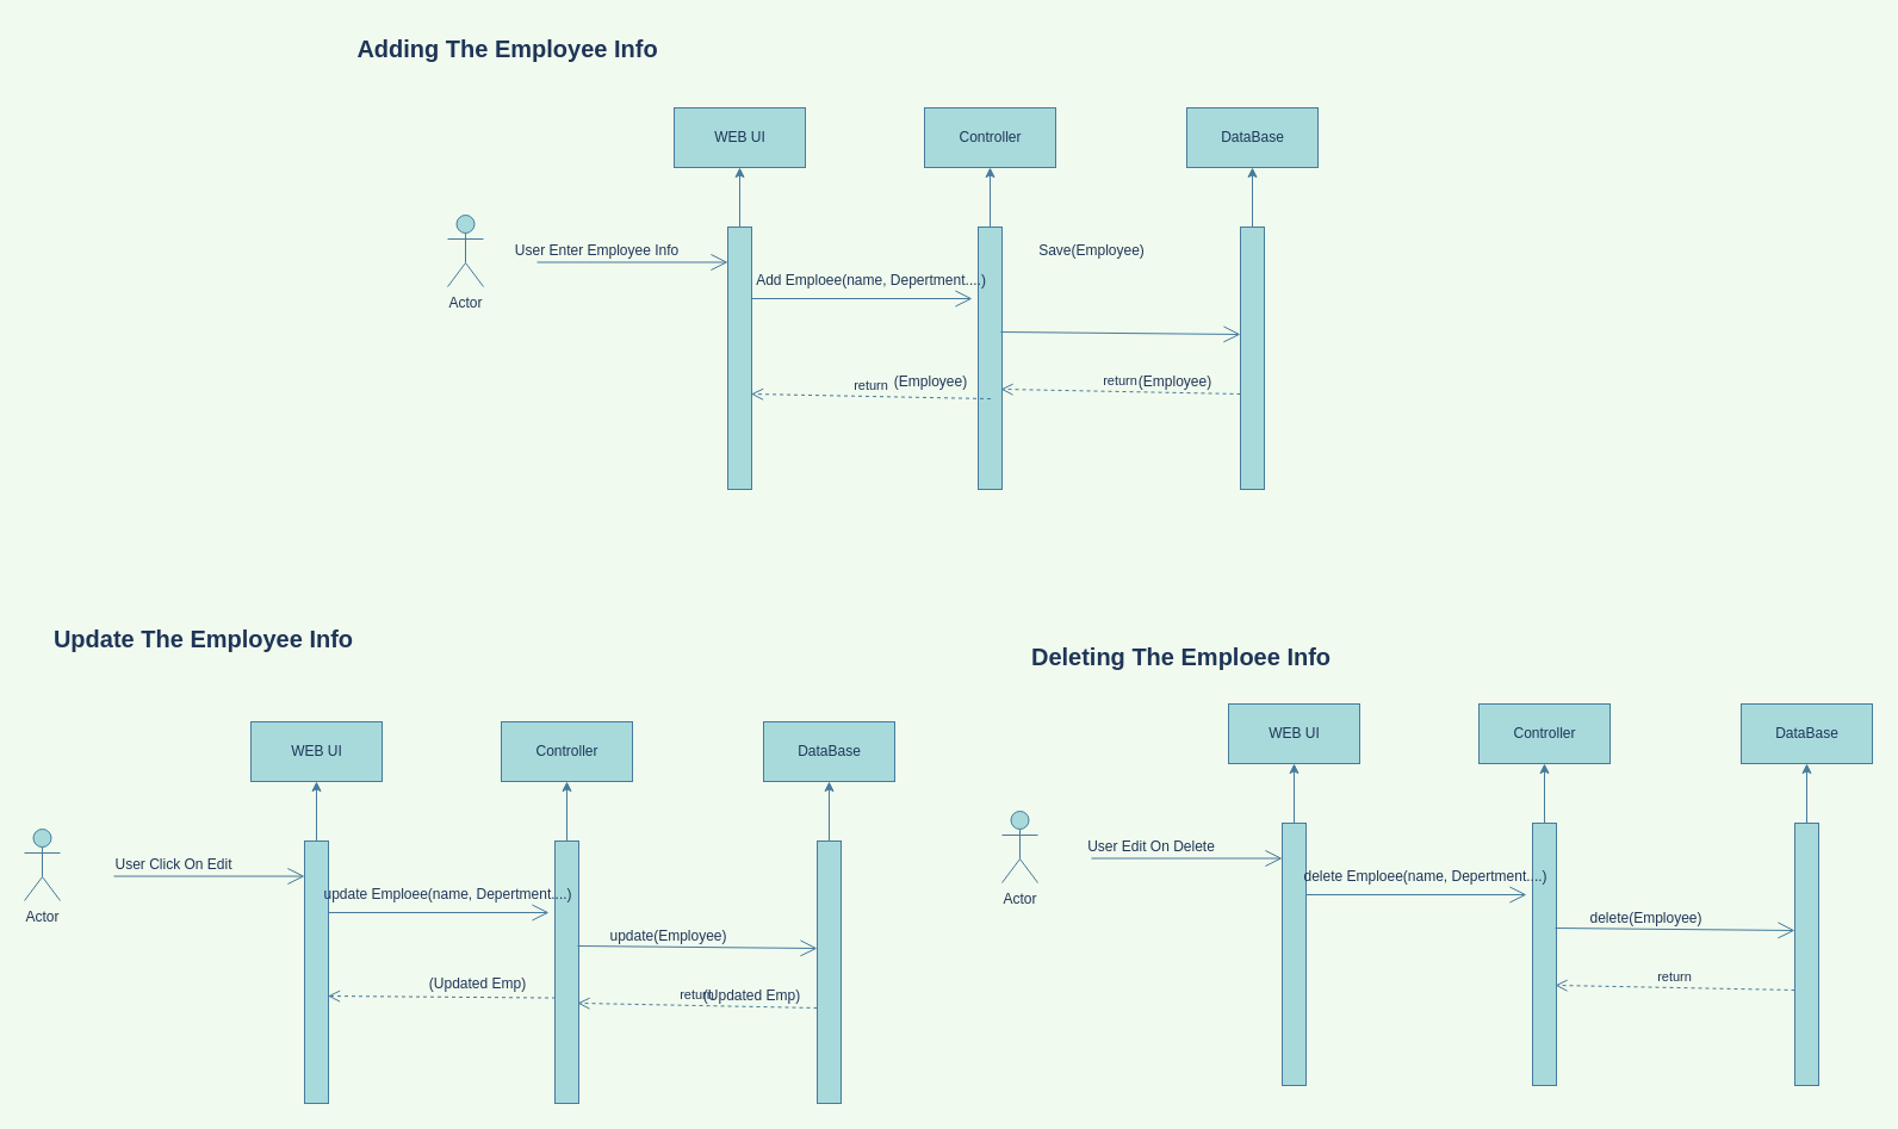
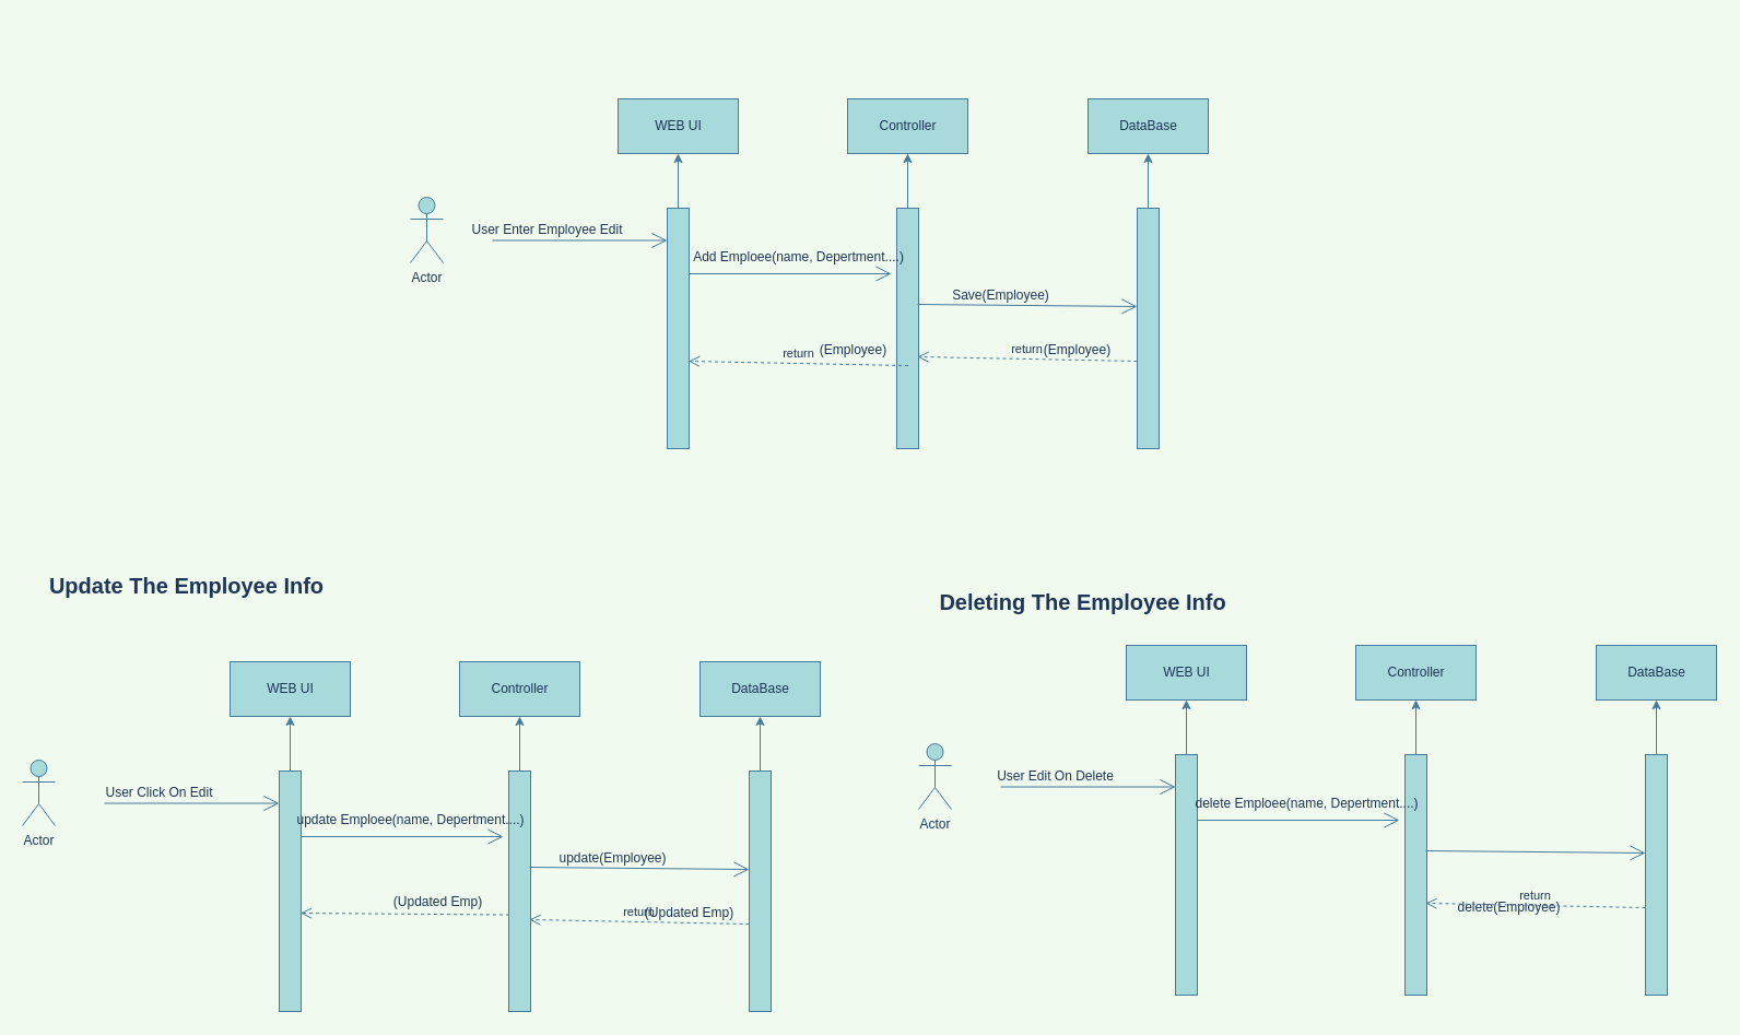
  <mxCell id="0" />
  <mxCell id="1" parent="0" />
  <mxCell id="2" value="Actor" style="shape=umlActor;verticalLabelPosition=bottom;verticalAlign=top;html=1;outlineConnect=0;fillColor=#A8DADC;strokeColor=#457B9D;fontColor=#1D3557;" vertex="1" parent="1"><mxGeometry x="375" y="180" width="30" height="60" as="geometry" /></mxCell>
  <mxCell id="3" value="WEB UI" style="html=1;fillColor=#A8DADC;strokeColor=#457B9D;fontColor=#1D3557;" vertex="1" parent="1"><mxGeometry x="565" y="90" width="110" height="50" as="geometry" /></mxCell>
  <mxCell id="4" value="Controller" style="html=1;fillColor=#A8DADC;strokeColor=#457B9D;fontColor=#1D3557;" vertex="1" parent="1"><mxGeometry x="775" y="90" width="110" height="50" as="geometry" /></mxCell>
  <mxCell id="5" value="DataBase" style="html=1;fillColor=#A8DADC;strokeColor=#457B9D;fontColor=#1D3557;" vertex="1" parent="1"><mxGeometry x="995" y="90" width="110" height="50" as="geometry" /></mxCell>
  <mxCell id="6" style="edgeStyle=orthogonalEdgeStyle;rounded=0;orthogonalLoop=1;jettySize=auto;html=1;entryX=0.5;entryY=1;entryDx=0;entryDy=0;labelBackgroundColor=#F1FAEE;strokeColor=#457B9D;fontColor=#1D3557;" edge="1" parent="1" source="7" target="3"><mxGeometry relative="1" as="geometry" /></mxCell>
  <mxCell id="7" value="" style="html=1;points=[];perimeter=orthogonalPerimeter;fillColor=#A8DADC;strokeColor=#457B9D;fontColor=#1D3557;" vertex="1" parent="1"><mxGeometry x="610" y="190" width="20" height="220" as="geometry" /></mxCell>
  <mxCell id="8" style="edgeStyle=orthogonalEdgeStyle;rounded=0;orthogonalLoop=1;jettySize=auto;html=1;entryX=0.5;entryY=1;entryDx=0;entryDy=0;labelBackgroundColor=#F1FAEE;strokeColor=#457B9D;fontColor=#1D3557;" edge="1" parent="1" source="9" target="4"><mxGeometry relative="1" as="geometry" /></mxCell>
  <mxCell id="9" value="" style="html=1;points=[];perimeter=orthogonalPerimeter;fillColor=#A8DADC;strokeColor=#457B9D;fontColor=#1D3557;" vertex="1" parent="1"><mxGeometry x="820" y="190" width="20" height="220" as="geometry" /></mxCell>
  <mxCell id="10" style="edgeStyle=orthogonalEdgeStyle;rounded=0;orthogonalLoop=1;jettySize=auto;html=1;entryX=0.5;entryY=1;entryDx=0;entryDy=0;labelBackgroundColor=#F1FAEE;strokeColor=#457B9D;fontColor=#1D3557;" edge="1" parent="1" source="11" target="5"><mxGeometry relative="1" as="geometry" /></mxCell>
  <mxCell id="11" value="" style="html=1;points=[];perimeter=orthogonalPerimeter;fillColor=#A8DADC;strokeColor=#457B9D;fontColor=#1D3557;" vertex="1" parent="1"><mxGeometry x="1040" y="190" width="20" height="220" as="geometry" /></mxCell>
  <mxCell id="12" value="" style="endArrow=open;endFill=1;endSize=12;html=1;rounded=0;labelBackgroundColor=#F1FAEE;strokeColor=#457B9D;fontColor=#1D3557;" edge="1" parent="1"><mxGeometry width="160" relative="1" as="geometry"><mxPoint x="450" y="219.5" as="sourcePoint" /><mxPoint x="610" y="219.5" as="targetPoint" /></mxGeometry></mxCell>
  <mxCell id="13" value="" style="endArrow=open;endFill=1;endSize=12;html=1;rounded=0;labelBackgroundColor=#F1FAEE;strokeColor=#457B9D;fontColor=#1D3557;" edge="1" parent="1"><mxGeometry width="160" relative="1" as="geometry"><mxPoint x="630" y="250" as="sourcePoint" /><mxPoint x="815" y="250" as="targetPoint" /></mxGeometry></mxCell>
- <mxCell id="14" value="User Enter Employee Info" style="text;html=1;align=center;verticalAlign=middle;resizable=0;points=[];autosize=1;strokeColor=none;fillColor=none;fontColor=#1D3557;" vertex="1" parent="1"><mxGeometry x="420" y="195" width="160" height="30" as="geometry" /></mxCell>
+ <mxCell id="14" value="User Enter Employee Edit" style="text;html=1;align=center;verticalAlign=middle;resizable=0;points=[];autosize=1;strokeColor=none;fillColor=none;fontColor=#1D3557;" vertex="1" parent="1"><mxGeometry x="420" y="195" width="160" height="30" as="geometry" /></mxCell>
  <mxCell id="15" value="Add Emploee(name, Depertment....)" style="text;html=1;align=center;verticalAlign=middle;resizable=0;points=[];autosize=1;strokeColor=none;fillColor=none;fontColor=#1D3557;" vertex="1" parent="1"><mxGeometry x="620" y="220" width="220" height="30" as="geometry" /></mxCell>
  <mxCell id="16" value="" style="endArrow=open;endFill=1;endSize=12;html=1;rounded=0;exitX=0.95;exitY=0.4;exitDx=0;exitDy=0;exitPerimeter=0;labelBackgroundColor=#F1FAEE;strokeColor=#457B9D;fontColor=#1D3557;" edge="1" parent="1" source="9"><mxGeometry width="160" relative="1" as="geometry"><mxPoint x="845" y="280" as="sourcePoint" /><mxPoint x="1040" y="280" as="targetPoint" /></mxGeometry></mxCell>
- <mxCell id="17" value="Save(Employee)" style="text;html=1;align=center;verticalAlign=middle;resizable=0;points=[];autosize=1;strokeColor=none;fillColor=none;fontColor=#1D3557;" vertex="1" parent="1"><mxGeometry x="860" y="195" width="110" height="30" as="geometry" /></mxCell>
+ <mxCell id="17" value="Save(Employee)" style="text;html=1;align=center;verticalAlign=middle;resizable=0;points=[];autosize=1;strokeColor=none;fillColor=none;fontColor=#1D3557;" vertex="1" parent="1"><mxGeometry x="860" y="255" width="110" height="30" as="geometry" /></mxCell>
  <mxCell id="18" value="return" style="html=1;verticalAlign=bottom;endArrow=open;dashed=1;endSize=8;rounded=0;entryX=0.95;entryY=0.618;entryDx=0;entryDy=0;entryPerimeter=0;labelBackgroundColor=#F1FAEE;strokeColor=#457B9D;fontColor=#1D3557;" edge="1" parent="1" target="9"><mxGeometry relative="1" as="geometry"><mxPoint x="1040" y="330" as="sourcePoint" /><mxPoint x="960" y="330" as="targetPoint" /></mxGeometry></mxCell>
  <mxCell id="19" value="(Employee)" style="text;html=1;align=center;verticalAlign=middle;resizable=0;points=[];autosize=1;strokeColor=none;fillColor=none;fontColor=#1D3557;" vertex="1" parent="1"><mxGeometry x="945" y="305" width="80" height="30" as="geometry" /></mxCell>
  <mxCell id="20" value="return" style="html=1;verticalAlign=bottom;endArrow=open;dashed=1;endSize=8;rounded=0;entryX=0.95;entryY=0.618;entryDx=0;entryDy=0;entryPerimeter=0;labelBackgroundColor=#F1FAEE;strokeColor=#457B9D;fontColor=#1D3557;" edge="1" parent="1"><mxGeometry relative="1" as="geometry"><mxPoint x="830.5" y="334.04" as="sourcePoint" /><mxPoint x="629.5" y="330" as="targetPoint" /></mxGeometry></mxCell>
  <mxCell id="21" value="(Employee)" style="text;html=1;align=center;verticalAlign=middle;resizable=0;points=[];autosize=1;strokeColor=none;fillColor=none;fontColor=#1D3557;" vertex="1" parent="1"><mxGeometry x="740" y="305" width="80" height="30" as="geometry" /></mxCell>
- <mxCell id="22" value="Adding The Employee Info" style="text;html=1;align=center;verticalAlign=middle;resizable=0;points=[];autosize=1;strokeColor=none;fillColor=none;fontSize=20;fontStyle=1;fontColor=#1D3557;" vertex="1" parent="1"><mxGeometry x="285" y="20" width="280" height="40" as="geometry" /></mxCell>
  <mxCell id="23" value="Actor" style="shape=umlActor;verticalLabelPosition=bottom;verticalAlign=top;html=1;outlineConnect=0;fillColor=#A8DADC;strokeColor=#457B9D;fontColor=#1D3557;" vertex="1" parent="1"><mxGeometry y="680" width="30" height="60" as="geometry" x="840" /></mxCell>
  <mxCell id="24" value="WEB UI" style="html=1;fillColor=#A8DADC;strokeColor=#457B9D;fontColor=#1D3557;" vertex="1" parent="1"><mxGeometry x="1030" y="590" width="110" height="50" as="geometry" /></mxCell>
  <mxCell id="25" value="Controller" style="html=1;fillColor=#A8DADC;strokeColor=#457B9D;fontColor=#1D3557;" vertex="1" parent="1"><mxGeometry x="1240" y="590" width="110" height="50" as="geometry" /></mxCell>
  <mxCell id="26" value="DataBase" style="html=1;fillColor=#A8DADC;strokeColor=#457B9D;fontColor=#1D3557;" vertex="1" parent="1"><mxGeometry x="1460" y="590" width="110" height="50" as="geometry" /></mxCell>
  <mxCell id="27" style="edgeStyle=orthogonalEdgeStyle;rounded=0;orthogonalLoop=1;jettySize=auto;html=1;entryX=0.5;entryY=1;entryDx=0;entryDy=0;labelBackgroundColor=#F1FAEE;strokeColor=#457B9D;fontColor=#1D3557;" edge="1" parent="1" source="28" target="24"><mxGeometry relative="1" as="geometry" /></mxCell>
  <mxCell id="28" value="" style="html=1;points=[];perimeter=orthogonalPerimeter;fillColor=#A8DADC;strokeColor=#457B9D;fontColor=#1D3557;" vertex="1" parent="1"><mxGeometry x="1075" y="690" width="20" height="220" as="geometry" /></mxCell>
  <mxCell id="29" style="edgeStyle=orthogonalEdgeStyle;rounded=0;orthogonalLoop=1;jettySize=auto;html=1;entryX=0.5;entryY=1;entryDx=0;entryDy=0;labelBackgroundColor=#F1FAEE;strokeColor=#457B9D;fontColor=#1D3557;" edge="1" parent="1" source="30" target="25"><mxGeometry relative="1" as="geometry" /></mxCell>
  <mxCell id="30" value="" style="html=1;points=[];perimeter=orthogonalPerimeter;fillColor=#A8DADC;strokeColor=#457B9D;fontColor=#1D3557;" vertex="1" parent="1"><mxGeometry x="1285" y="690" width="20" height="220" as="geometry" /></mxCell>
  <mxCell id="31" style="edgeStyle=orthogonalEdgeStyle;rounded=0;orthogonalLoop=1;jettySize=auto;html=1;entryX=0.5;entryY=1;entryDx=0;entryDy=0;labelBackgroundColor=#F1FAEE;strokeColor=#457B9D;fontColor=#1D3557;" edge="1" parent="1" source="32" target="26"><mxGeometry relative="1" as="geometry" /></mxCell>
  <mxCell id="32" value="" style="html=1;points=[];perimeter=orthogonalPerimeter;fillColor=#A8DADC;strokeColor=#457B9D;fontColor=#1D3557;" vertex="1" parent="1"><mxGeometry x="1505" y="690" width="20" height="220" as="geometry" /></mxCell>
  <mxCell id="33" value="" style="endArrow=open;endFill=1;endSize=12;html=1;rounded=0;labelBackgroundColor=#F1FAEE;strokeColor=#457B9D;fontColor=#1D3557;" edge="1" parent="1"><mxGeometry width="160" relative="1" as="geometry"><mxPoint x="915" y="719.5" as="sourcePoint" /><mxPoint x="1075" y="719.5" as="targetPoint" /></mxGeometry></mxCell>
  <mxCell id="34" value="" style="endArrow=open;endFill=1;endSize=12;html=1;rounded=0;labelBackgroundColor=#F1FAEE;strokeColor=#457B9D;fontColor=#1D3557;" edge="1" parent="1"><mxGeometry width="160" relative="1" as="geometry"><mxPoint x="1095" y="750" as="sourcePoint" /><mxPoint x="1280" y="750" as="targetPoint" /></mxGeometry></mxCell>
  <mxCell id="35" value="User Edit On Delete" style="text;html=1;align=center;verticalAlign=middle;resizable=0;points=[];autosize=1;strokeColor=none;fillColor=none;fontColor=#1D3557;" vertex="1" parent="1"><mxGeometry x="895" y="695" width="140" height="30" as="geometry" /></mxCell>
  <mxCell id="36" value="delete Emploee(name, Depertment....)" style="text;html=1;align=center;verticalAlign=middle;resizable=0;points=[];autosize=1;strokeColor=none;fillColor=none;fontColor=#1D3557;" vertex="1" parent="1"><mxGeometry x="1080" y="720" width="230" height="30" as="geometry" /></mxCell>
  <mxCell id="37" value="" style="endArrow=open;endFill=1;endSize=12;html=1;rounded=0;exitX=0.95;exitY=0.4;exitDx=0;exitDy=0;exitPerimeter=0;labelBackgroundColor=#F1FAEE;strokeColor=#457B9D;fontColor=#1D3557;" edge="1" parent="1" source="30"><mxGeometry width="160" relative="1" as="geometry"><mxPoint x="1310" y="780" as="sourcePoint" /><mxPoint x="1505" y="780" as="targetPoint" /></mxGeometry></mxCell>
- <mxCell id="38" value="delete(Employee)" style="text;html=1;align=center;verticalAlign=middle;resizable=0;points=[];autosize=1;strokeColor=none;fillColor=none;fontColor=#1D3557;" vertex="1" parent="1"><mxGeometry x="1320" y="755" width="120" height="30" as="geometry" /></mxCell>
+ <mxCell id="38" value="delete(Employee)" style="text;html=1;align=center;verticalAlign=middle;resizable=0;points=[];autosize=1;strokeColor=none;fillColor=none;fontColor=#1D3557;" vertex="1" parent="1"><mxGeometry x="1320" y="815" width="120" height="30" as="geometry" /></mxCell>
  <mxCell id="39" value="return" style="html=1;verticalAlign=bottom;endArrow=open;dashed=1;endSize=8;rounded=0;entryX=0.95;entryY=0.618;entryDx=0;entryDy=0;entryPerimeter=0;labelBackgroundColor=#F1FAEE;strokeColor=#457B9D;fontColor=#1D3557;" edge="1" parent="1" target="30"><mxGeometry relative="1" as="geometry"><mxPoint x="1505" y="830" as="sourcePoint" /><mxPoint x="1425" y="830" as="targetPoint" /></mxGeometry></mxCell>
- <mxCell id="40" value="Deleting The Emploee Info" style="text;html=1;align=center;verticalAlign=middle;resizable=0;points=[];autosize=1;strokeColor=none;fillColor=none;fontSize=20;fontStyle=1;fontColor=#1D3557;" vertex="1" parent="1"><mxGeometry x="845" y="530" width="290" height="40" as="geometry" /></mxCell>
+ <mxCell id="40" value="Deleting The Employee Info" style="text;html=1;align=center;verticalAlign=middle;resizable=0;points=[];autosize=1;strokeColor=none;fillColor=none;fontSize=20;fontStyle=1;fontColor=#1D3557;" vertex="1" parent="1"><mxGeometry x="845" y="530" width="290" height="40" as="geometry" /></mxCell>
  <mxCell id="41" value="Actor" style="shape=umlActor;verticalLabelPosition=bottom;verticalAlign=top;html=1;outlineConnect=0;fillColor=#A8DADC;strokeColor=#457B9D;fontColor=#1D3557;" vertex="1" parent="1"><mxGeometry x="20" y="695" width="30" height="60" as="geometry" /></mxCell>
  <mxCell id="42" value="WEB UI" style="html=1;fillColor=#A8DADC;strokeColor=#457B9D;fontColor=#1D3557;" vertex="1" parent="1"><mxGeometry x="210" y="605" width="110" height="50" as="geometry" /></mxCell>
  <mxCell id="43" value="Controller" style="html=1;fillColor=#A8DADC;strokeColor=#457B9D;fontColor=#1D3557;" vertex="1" parent="1"><mxGeometry x="420" y="605" width="110" height="50" as="geometry" /></mxCell>
  <mxCell id="44" value="DataBase" style="html=1;fillColor=#A8DADC;strokeColor=#457B9D;fontColor=#1D3557;" vertex="1" parent="1"><mxGeometry x="640" y="605" width="110" height="50" as="geometry" /></mxCell>
  <mxCell id="45" style="edgeStyle=orthogonalEdgeStyle;rounded=0;orthogonalLoop=1;jettySize=auto;html=1;entryX=0.5;entryY=1;entryDx=0;entryDy=0;labelBackgroundColor=#F1FAEE;strokeColor=#457B9D;fontColor=#1D3557;" edge="1" parent="1" source="46" target="42"><mxGeometry relative="1" as="geometry" /></mxCell>
  <mxCell id="46" value="" style="html=1;points=[];perimeter=orthogonalPerimeter;fillColor=#A8DADC;strokeColor=#457B9D;fontColor=#1D3557;" vertex="1" parent="1"><mxGeometry x="255" y="705" width="20" height="220" as="geometry" /></mxCell>
  <mxCell id="47" style="edgeStyle=orthogonalEdgeStyle;rounded=0;orthogonalLoop=1;jettySize=auto;html=1;entryX=0.5;entryY=1;entryDx=0;entryDy=0;labelBackgroundColor=#F1FAEE;strokeColor=#457B9D;fontColor=#1D3557;" edge="1" parent="1" source="48" target="43"><mxGeometry relative="1" as="geometry" /></mxCell>
  <mxCell id="48" value="" style="html=1;points=[];perimeter=orthogonalPerimeter;fillColor=#A8DADC;strokeColor=#457B9D;fontColor=#1D3557;" vertex="1" parent="1"><mxGeometry x="465" y="705" width="20" height="220" as="geometry" /></mxCell>
  <mxCell id="49" style="edgeStyle=orthogonalEdgeStyle;rounded=0;orthogonalLoop=1;jettySize=auto;html=1;entryX=0.5;entryY=1;entryDx=0;entryDy=0;labelBackgroundColor=#F1FAEE;strokeColor=#457B9D;fontColor=#1D3557;" edge="1" parent="1" source="50" target="44"><mxGeometry relative="1" as="geometry" /></mxCell>
  <mxCell id="50" value="" style="html=1;points=[];perimeter=orthogonalPerimeter;fillColor=#A8DADC;strokeColor=#457B9D;fontColor=#1D3557;" vertex="1" parent="1"><mxGeometry x="685" y="705" width="20" height="220" as="geometry" /></mxCell>
  <mxCell id="51" value="" style="endArrow=open;endFill=1;endSize=12;html=1;rounded=0;labelBackgroundColor=#F1FAEE;strokeColor=#457B9D;fontColor=#1D3557;" edge="1" parent="1"><mxGeometry width="160" relative="1" as="geometry"><mxPoint x="95" y="734.5" as="sourcePoint" /><mxPoint x="255" y="734.5" as="targetPoint" /></mxGeometry></mxCell>
  <mxCell id="52" value="" style="endArrow=open;endFill=1;endSize=12;html=1;rounded=0;labelBackgroundColor=#F1FAEE;strokeColor=#457B9D;fontColor=#1D3557;" edge="1" parent="1"><mxGeometry width="160" relative="1" as="geometry"><mxPoint x="275" y="765" as="sourcePoint" /><mxPoint x="460" y="765" as="targetPoint" /></mxGeometry></mxCell>
  <mxCell id="53" value="User Click On Edit" style="text;html=1;align=center;verticalAlign=middle;resizable=0;points=[];autosize=1;strokeColor=none;fillColor=none;fontColor=#1D3557;" vertex="1" parent="1"><mxGeometry x="85" y="710" width="120" height="30" as="geometry" /></mxCell>
  <mxCell id="54" value="update Emploee(name, Depertment....)" style="text;html=1;align=center;verticalAlign=middle;resizable=0;points=[];autosize=1;strokeColor=none;fillColor=none;fontColor=#1D3557;" vertex="1" parent="1"><mxGeometry x="260" y="735" width="230" height="30" as="geometry" /></mxCell>
  <mxCell id="55" value="" style="endArrow=open;endFill=1;endSize=12;html=1;rounded=0;exitX=0.95;exitY=0.4;exitDx=0;exitDy=0;exitPerimeter=0;labelBackgroundColor=#F1FAEE;strokeColor=#457B9D;fontColor=#1D3557;" edge="1" parent="1" source="48"><mxGeometry width="160" relative="1" as="geometry"><mxPoint x="490" y="795" as="sourcePoint" /><mxPoint x="685" y="795" as="targetPoint" /></mxGeometry></mxCell>
  <mxCell id="56" value="update(Employee)" style="text;html=1;align=center;verticalAlign=middle;resizable=0;points=[];autosize=1;strokeColor=none;fillColor=none;fontColor=#1D3557;" vertex="1" parent="1"><mxGeometry x="500" y="770" width="120" height="30" as="geometry" /></mxCell>
  <mxCell id="57" value="return" style="html=1;verticalAlign=bottom;endArrow=open;dashed=1;endSize=8;rounded=0;entryX=0.95;entryY=0.618;entryDx=0;entryDy=0;entryPerimeter=0;labelBackgroundColor=#F1FAEE;strokeColor=#457B9D;fontColor=#1D3557;" edge="1" parent="1" target="48"><mxGeometry relative="1" as="geometry"><mxPoint x="685" y="845" as="sourcePoint" /><mxPoint x="605" y="845" as="targetPoint" /></mxGeometry></mxCell>
  <mxCell id="58" value="(Updated Emp)" style="text;html=1;align=center;verticalAlign=middle;resizable=0;points=[];autosize=1;strokeColor=none;fillColor=none;fontColor=#1D3557;" vertex="1" parent="1"><mxGeometry x="580" y="820" width="100" height="30" as="geometry" /></mxCell>
  <mxCell id="59" value="Update The Employee Info" style="text;html=1;align=center;verticalAlign=middle;resizable=0;points=[];autosize=1;strokeColor=none;fillColor=none;fontSize=20;fontStyle=1;fontColor=#1D3557;" vertex="1" parent="1"><mxGeometry x="35" y="515" width="270" height="40" as="geometry" /></mxCell>
  <mxCell id="60" value="" style="html=1;verticalAlign=bottom;endArrow=open;dashed=1;endSize=8;rounded=0;entryX=0.95;entryY=0.618;entryDx=0;entryDy=0;entryPerimeter=0;exitX=0.025;exitY=0.598;exitDx=0;exitDy=0;exitPerimeter=0;labelBackgroundColor=#F1FAEE;strokeColor=#457B9D;fontColor=#1D3557;" edge="1" parent="1" source="48"><mxGeometry relative="1" as="geometry"><mxPoint x="460" y="840" as="sourcePoint" /><mxPoint x="274.5" y="835" as="targetPoint" /></mxGeometry></mxCell>
  <mxCell id="61" value="(Updated Emp)" style="text;html=1;align=center;verticalAlign=middle;resizable=0;points=[];autosize=1;strokeColor=none;fillColor=none;fontColor=#1D3557;" vertex="1" parent="1"><mxGeometry x="350" y="810" width="100" height="30" as="geometry" /></mxCell>
